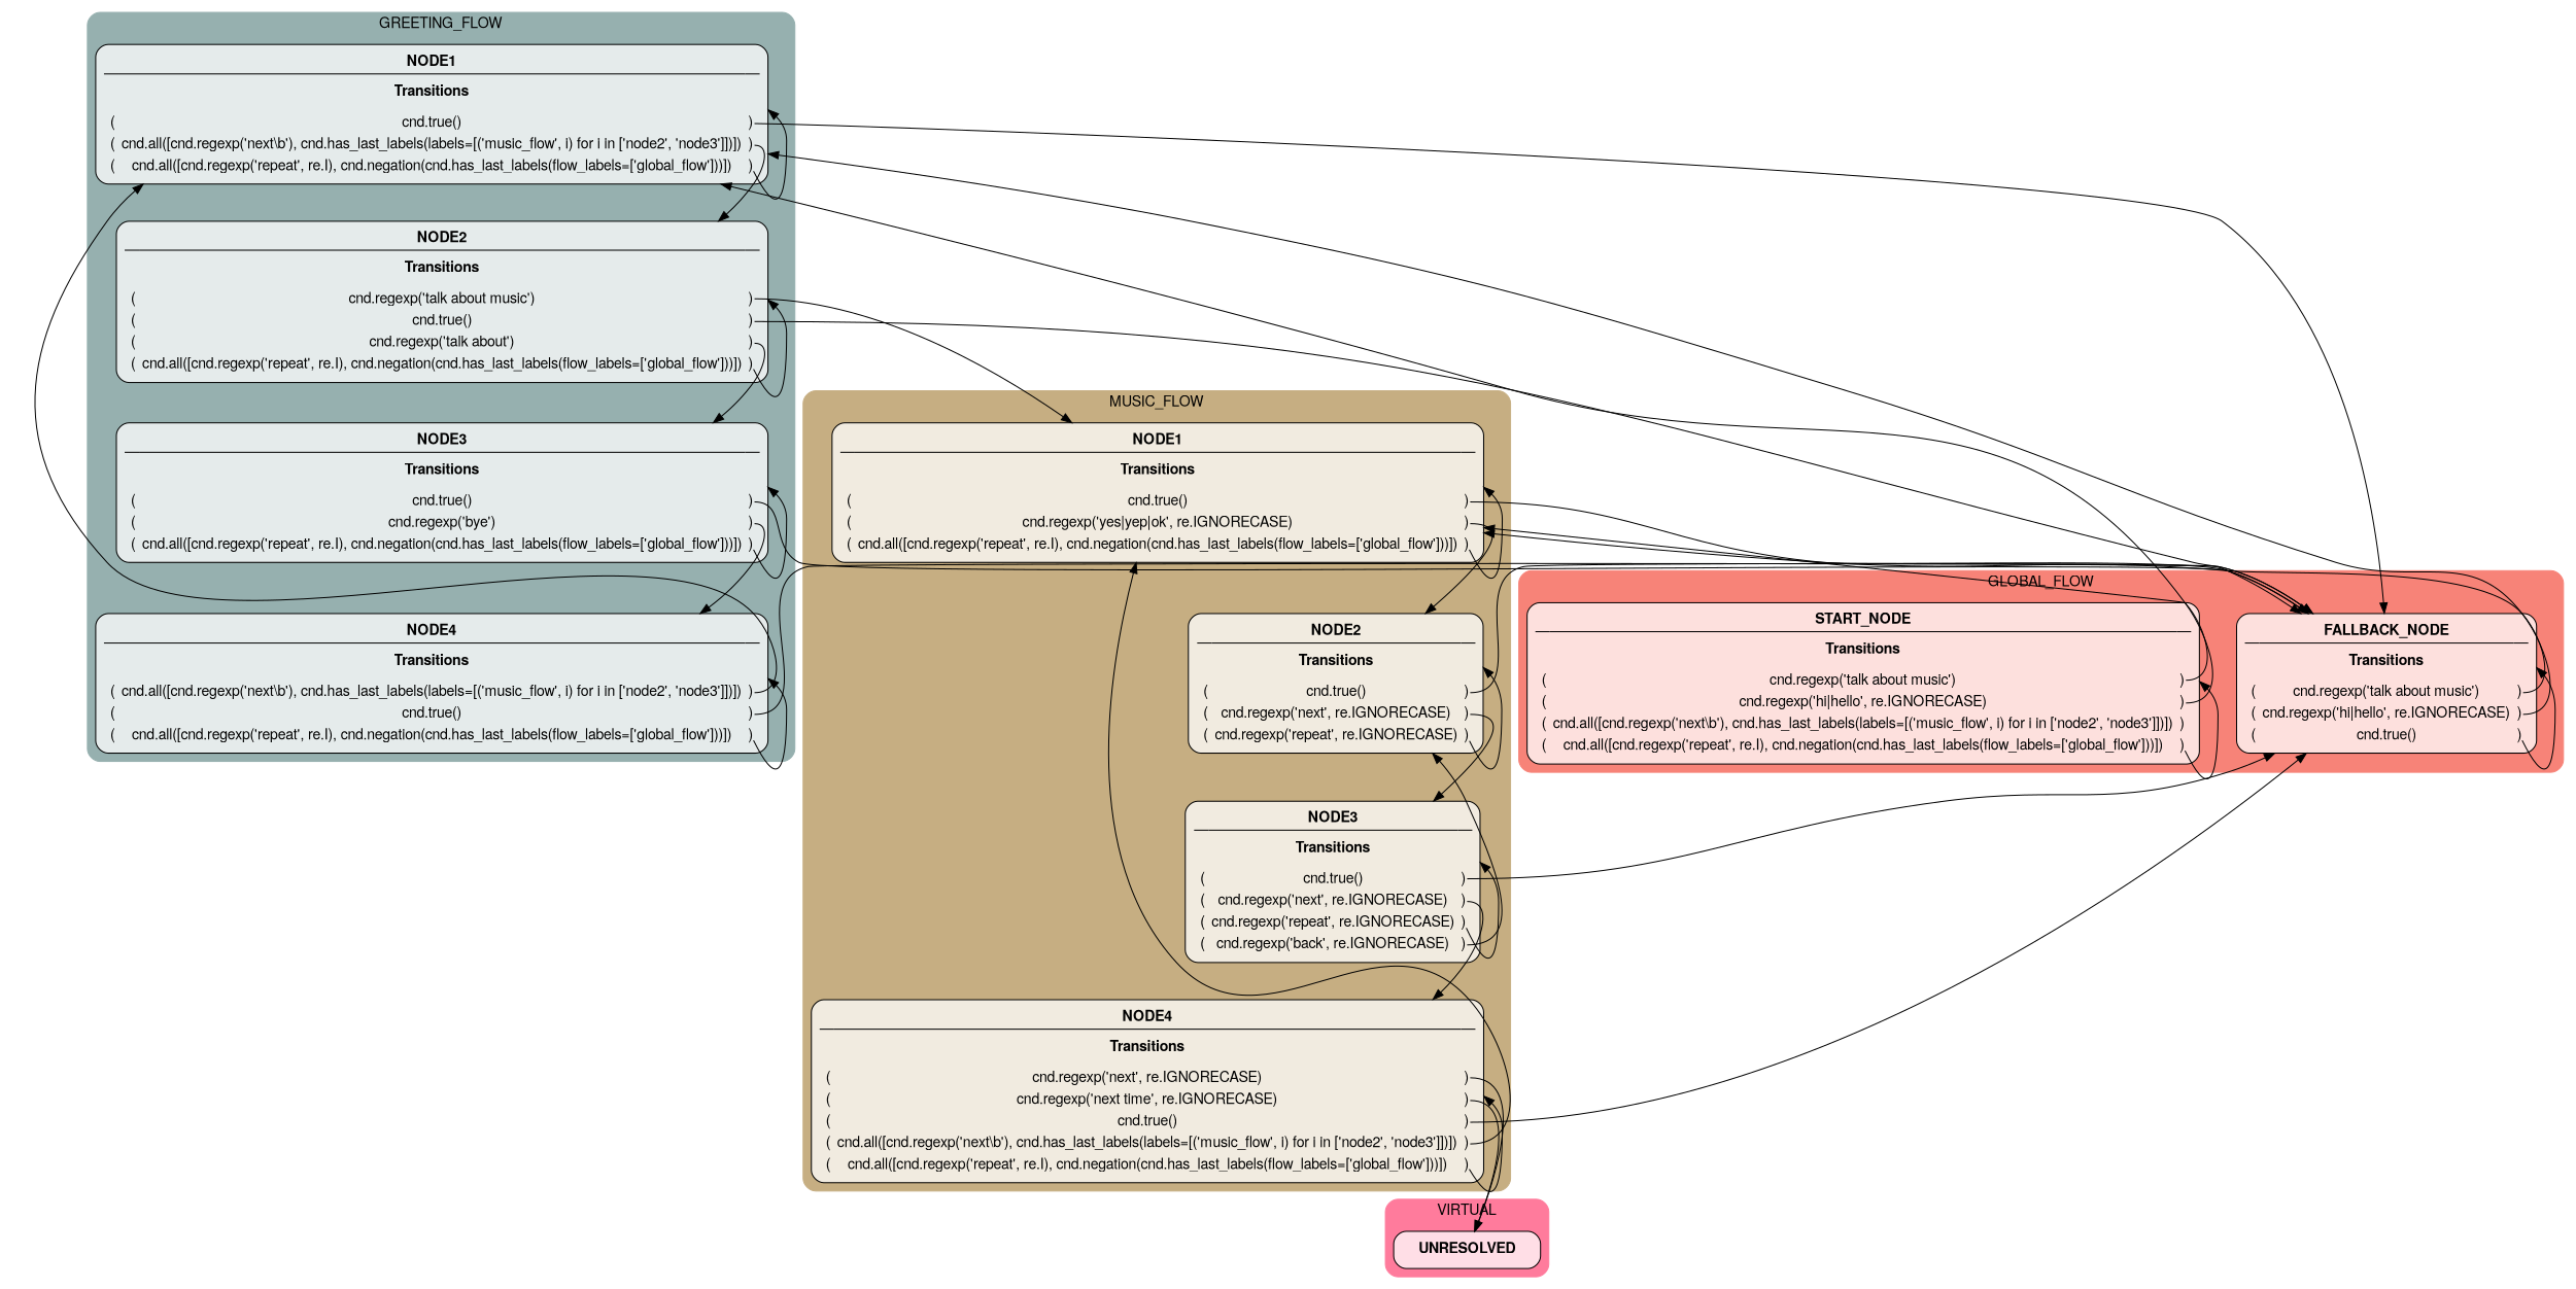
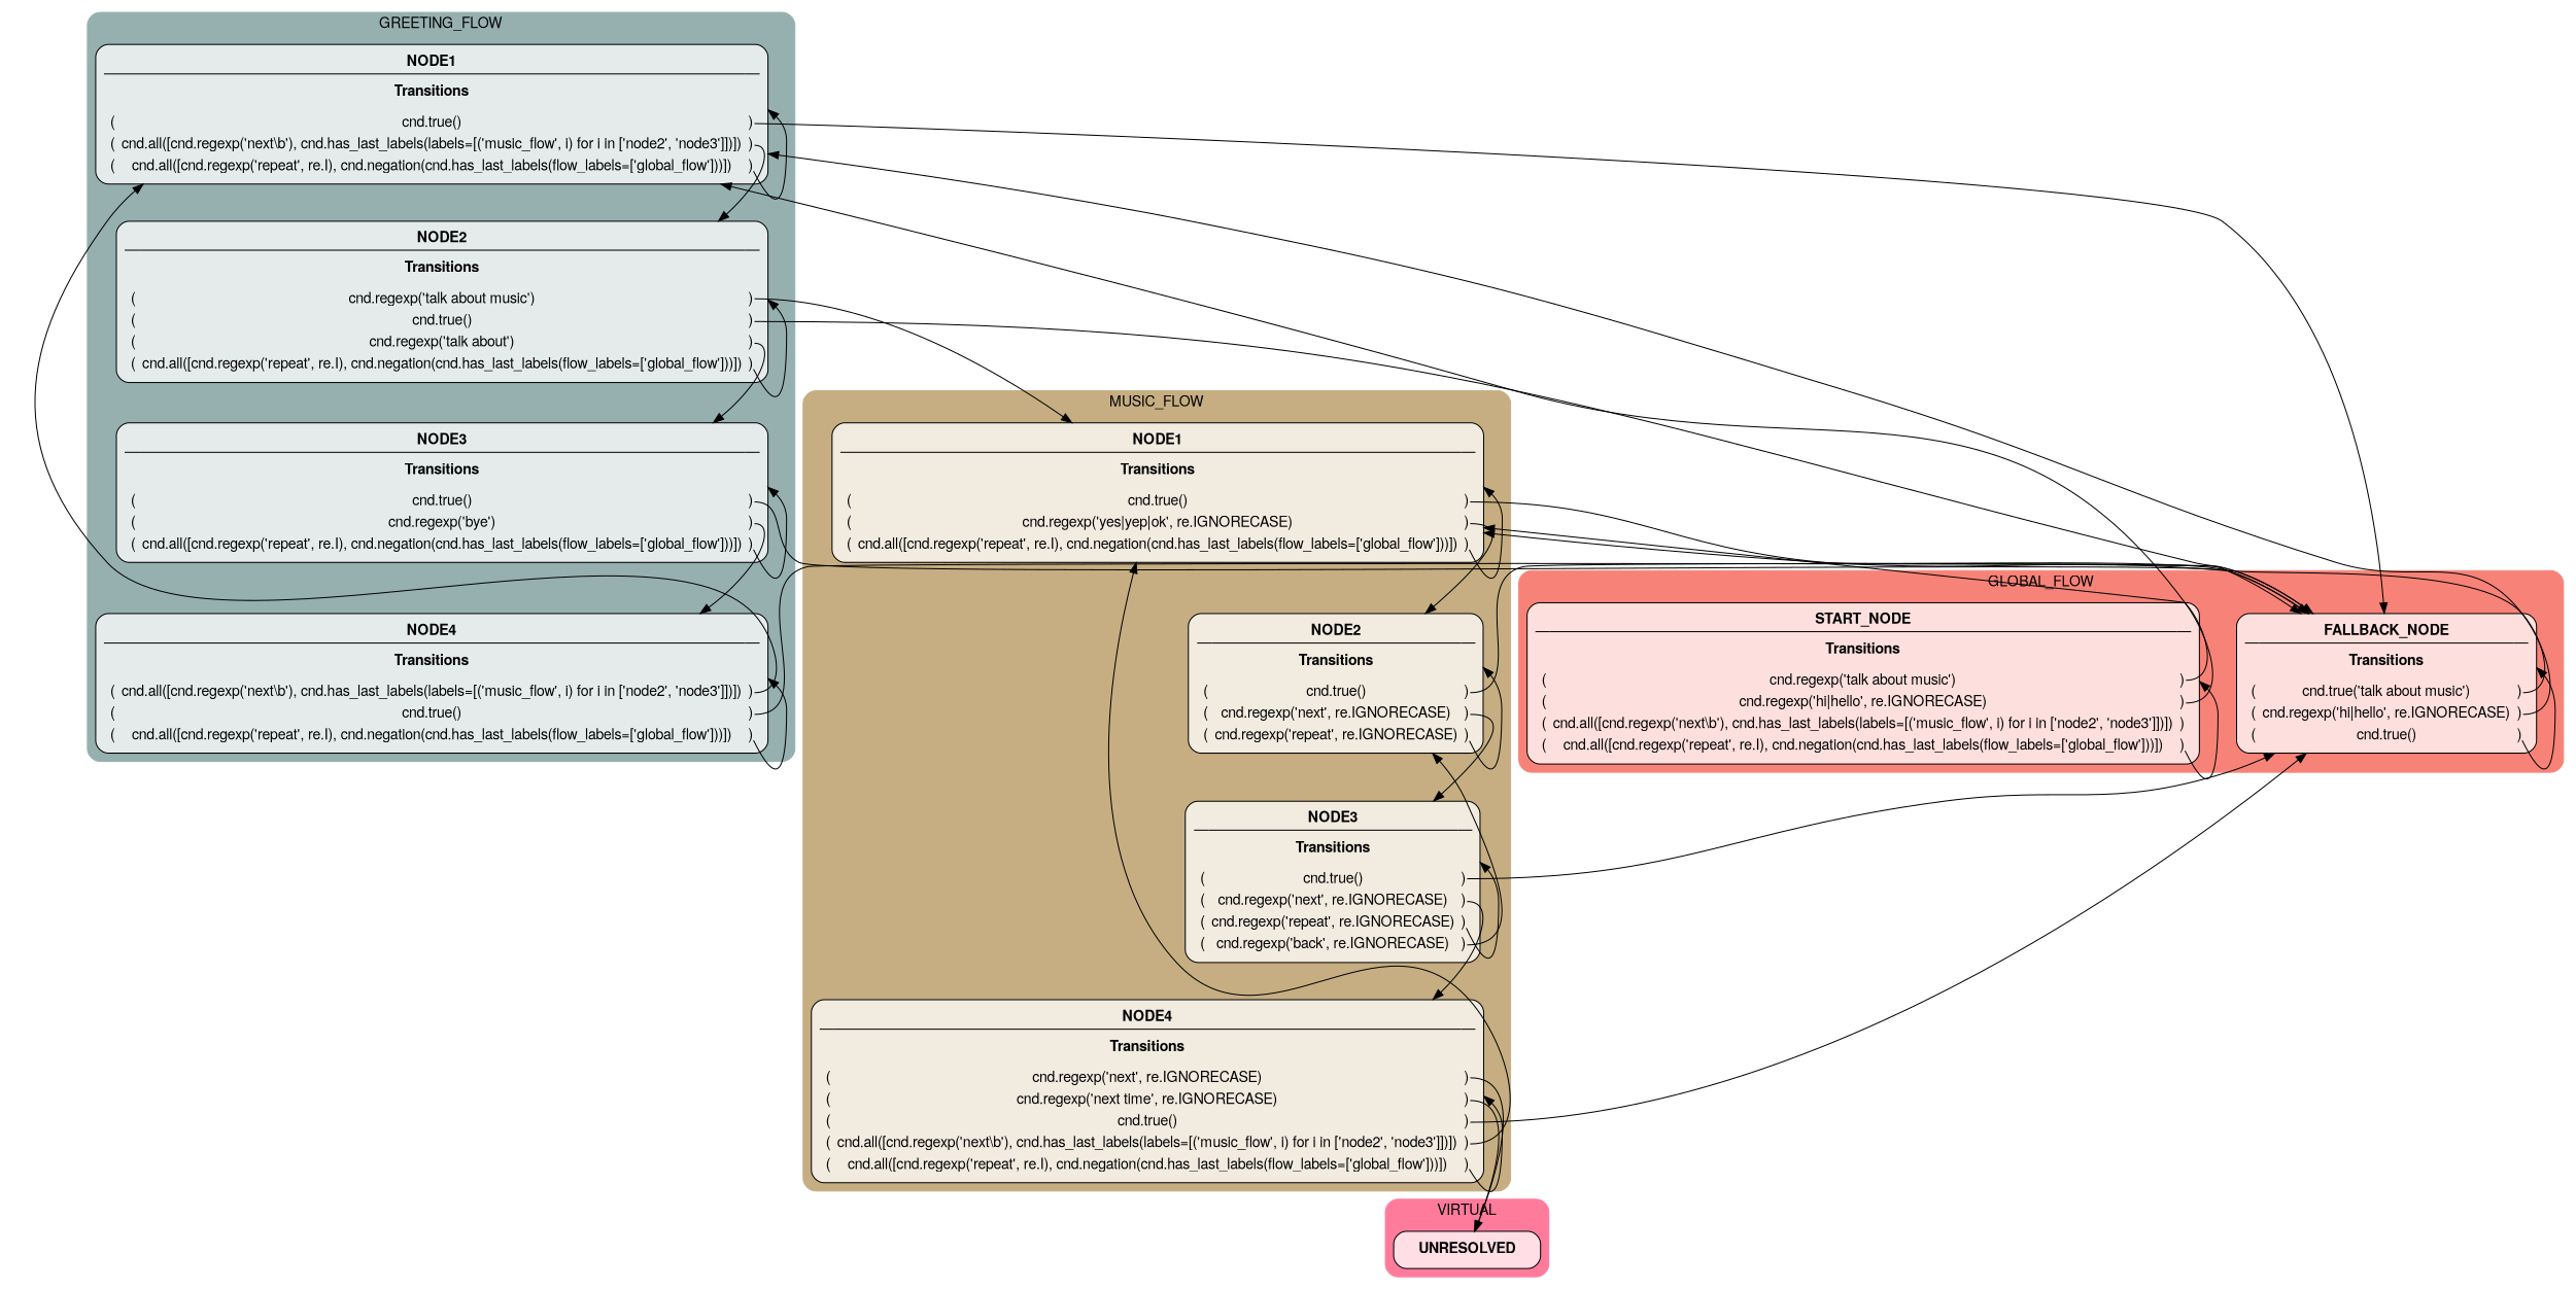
  digraph {
    compound=true
    fontname="Helvetica,Arial,sans-serif"
    splines=true
    node [fillcolor="#ffffffbf" fontname="Helvetica,Arial,sans-serif" shape=box style="rounded, filled"]
    edge [tailport=repeat]
    n1 [label=<<table border="0" cellborder="0" cellspacing="6" cellpadding="0"><tr><td> <br align="left" /></td><td><b>NODE1</b></td><td> <br align="right" /></td></tr><hr/><tr><td><br align="left" /> <br align="left" /></td><td><b>Transitions</b></td><td> <br align="right" /></td></tr><tr><td>(<br align="left" /></td><td>cnd.true()</td><td port="to_fallback">)<br align="right" /></td></tr><tr><td>(<br align="left" /></td><td>cnd.all([cnd.regexp('next\\b'), cnd.has_last_labels(labels=[('music_flow', i) for i in ['node2', 'node3']])])</td><td port="forward">)<br align="right" /></td></tr><tr><td>(<br align="left" /></td><td>cnd.all([cnd.regexp('repeat', re.I), cnd.negation(cnd.has_last_labels(flow_labels=['global_flow']))])</td><td port="repeat">)<br align="right" /></td></tr></table>>]
    n2 [label=<<table border="0" cellborder="0" cellspacing="6" cellpadding="0"><tr><td> <br align="left" /></td><td><b>NODE2</b></td><td> <br align="right" /></td></tr><hr/><tr><td><br align="left" /> <br align="left" /></td><td><b>Transitions</b></td><td> <br align="right" /></td></tr><tr><td>(<br align="left" /></td><td>cnd.regexp('talk about music')</td><td port="('music_flow', 'node1')">)<br align="right" /></td></tr><tr><td>(<br align="left" /></td><td>cnd.true()</td><td port="to_fallback">)<br align="right" /></td></tr><tr><td>(<br align="left" /></td><td>cnd.regexp('talk about')</td><td port="forward">)<br align="right" /></td></tr><tr><td>(<br align="left" /></td><td>cnd.all([cnd.regexp('repeat', re.I), cnd.negation(cnd.has_last_labels(flow_labels=['global_flow']))])</td><td port="repeat">)<br align="right" /></td></tr></table>>]
    n3 [label=<<table border="0" cellborder="0" cellspacing="6" cellpadding="0"><tr><td> <br align="left" /></td><td><b>NODE3</b></td><td> <br align="right" /></td></tr><hr/><tr><td><br align="left" /> <br align="left" /></td><td><b>Transitions</b></td><td> <br align="right" /></td></tr><tr><td>(<br align="left" /></td><td>cnd.true()</td><td port="to_fallback">)<br align="right" /></td></tr><tr><td>(<br align="left" /></td><td>cnd.regexp('bye')</td><td port="forward">)<br align="right" /></td></tr><tr><td>(<br align="left" /></td><td>cnd.all([cnd.regexp('repeat', re.I), cnd.negation(cnd.has_last_labels(flow_labels=['global_flow']))])</td><td port="repeat">)<br align="right" /></td></tr></table>>]
    n4 [label=<<table border="0" cellborder="0" cellspacing="6" cellpadding="0"><tr><td> <br align="left" /></td><td><b>NODE4</b></td><td> <br align="right" /></td></tr><hr/><tr><td><br align="left" /> <br align="left" /></td><td><b>Transitions</b></td><td> <br align="right" /></td></tr><tr><td>(<br align="left" /></td><td>cnd.all([cnd.regexp('next\\b'), cnd.has_last_labels(labels=[('music_flow', i) for i in ['node2', 'node3']])])</td><td port="forward">)<br align="right" /></td></tr><tr><td>(<br align="left" /></td><td>cnd.true()</td><td port="to_fallback">)<br align="right" /></td></tr><tr><td>(<br align="left" /></td><td>cnd.all([cnd.regexp('repeat', re.I), cnd.negation(cnd.has_last_labels(flow_labels=['global_flow']))])</td><td port="repeat">)<br align="right" /></td></tr></table>>]
    n5 [label=<<table border="0" cellborder="0" cellspacing="6" cellpadding="0"><tr><td> <br align="left" /></td><td><b>NODE1</b></td><td> <br align="right" /></td></tr><hr/><tr><td><br align="left" /> <br align="left" /></td><td><b>Transitions</b></td><td> <br align="right" /></td></tr><tr><td>(<br align="left" /></td><td>cnd.true()</td><td port="to_fallback">)<br align="right" /></td></tr><tr><td>(<br align="left" /></td><td>cnd.regexp('yes|yep|ok', re.IGNORECASE)</td><td port="forward">)<br align="right" /></td></tr><tr><td>(<br align="left" /></td><td>cnd.all([cnd.regexp('repeat', re.I), cnd.negation(cnd.has_last_labels(flow_labels=['global_flow']))])</td><td port="repeat">)<br align="right" /></td></tr></table>>]
    n6 [label=<<table border="0" cellborder="0" cellspacing="6" cellpadding="0"><tr><td> <br align="left" /></td><td><b>NODE2</b></td><td> <br align="right" /></td></tr><hr/><tr><td><br align="left" /> <br align="left" /></td><td><b>Transitions</b></td><td> <br align="right" /></td></tr><tr><td>(<br align="left" /></td><td>cnd.true()</td><td port="to_fallback">)<br align="right" /></td></tr><tr><td>(<br align="left" /></td><td>cnd.regexp('next', re.IGNORECASE)</td><td port="forward">)<br align="right" /></td></tr><tr><td>(<br align="left" /></td><td>cnd.regexp('repeat', re.IGNORECASE)</td><td port="repeat">)<br align="right" /></td></tr></table>>]
    n7 [label=<<table border="0" cellborder="0" cellspacing="6" cellpadding="0"><tr><td> <br align="left" /></td><td><b>NODE3</b></td><td> <br align="right" /></td></tr><hr/><tr><td><br align="left" /> <br align="left" /></td><td><b>Transitions</b></td><td> <br align="right" /></td></tr><tr><td>(<br align="left" /></td><td>cnd.true()</td><td port="to_fallback">)<br align="right" /></td></tr><tr><td>(<br align="left" /></td><td>cnd.regexp('next', re.IGNORECASE)</td><td port="forward">)<br align="right" /></td></tr><tr><td>(<br align="left" /></td><td>cnd.regexp('repeat', re.IGNORECASE)</td><td port="repeat">)<br align="right" /></td></tr><tr><td>(<br align="left" /></td><td>cnd.regexp('back', re.IGNORECASE)</td><td port="backward">)<br align="right" /></td></tr></table>>]
    n8 [label=<<table border="0" cellborder="0" cellspacing="6" cellpadding="0"><tr><td> <br align="left" /></td><td><b>NODE4</b></td><td> <br align="right" /></td></tr><hr/><tr><td><br align="left" /> <br align="left" /></td><td><b>Transitions</b></td><td> <br align="right" /></td></tr><tr><td>(<br align="left" /></td><td>cnd.regexp('next', re.IGNORECASE)</td><td port="transitions.greeting_flow_n2_transition">)<br align="right" /></td></tr><tr><td>(<br align="left" /></td><td>cnd.regexp('next time', re.IGNORECASE)</td><td port="transitions.high_priority_node_transition('greeting_flow', 'node4')">)<br align="right" /></td></tr><tr><td>(<br align="left" /></td><td>cnd.true()</td><td port="to_fallback">)<br align="right" /></td></tr><tr><td>(<br align="left" /></td><td>cnd.all([cnd.regexp('next\\b'), cnd.has_last_labels(labels=[('music_flow', i) for i in ['node2', 'node3']])])</td><td port="forward">)<br align="right" /></td></tr><tr><td>(<br align="left" /></td><td>cnd.all([cnd.regexp('repeat', re.I), cnd.negation(cnd.has_last_labels(flow_labels=['global_flow']))])</td><td port="repeat">)<br align="right" /></td></tr></table>>]
-   n9 [label=<<table border="0" cellborder="0" cellspacing="6" cellpadding="0"><tr><td> <br align="left" /></td><td><b>FALLBACK_NODE</b></td><td> <br align="right" /></td></tr><hr/><tr><td><br align="left" /> <br align="left" /></td><td><b>Transitions</b></td><td> <br align="right" /></td></tr><tr><td>(<br align="left" /></td><td>cnd.regexp('talk about music')</td><td port="('music_flow', 'node1')">)<br align="right" /></td></tr><tr><td>(<br align="left" /></td><td>cnd.regexp('hi|hello', re.IGNORECASE)</td><td port="('greeting_flow', 'node1')">)<br align="right" /></td></tr><tr><td>(<br align="left" /></td><td>cnd.true()</td><td port="repeat">)<br align="right" /></td></tr></table>>]
+   n9 [label=<<table border="0" cellborder="0" cellspacing="6" cellpadding="0"><tr><td> <br align="left" /></td><td><b>FALLBACK_NODE</b></td><td> <br align="right" /></td></tr><hr/><tr><td><br align="left" /> <br align="left" /></td><td><b>Transitions</b></td><td> <br align="right" /></td></tr><tr><td>(<br align="left" /></td><td>cnd.true('talk about music')</td><td port="('music_flow', 'node1')">)<br align="right" /></td></tr><tr><td>(<br align="left" /></td><td>cnd.regexp('hi|hello', re.IGNORECASE)</td><td port="('greeting_flow', 'node1')">)<br align="right" /></td></tr><tr><td>(<br align="left" /></td><td>cnd.true()</td><td port="repeat">)<br align="right" /></td></tr></table>>]
    n10 [label=<<table border="0" cellborder="0" cellspacing="6" cellpadding="0"><tr><td> <br align="left" /></td><td><b>START_NODE</b></td><td> <br align="right" /></td></tr><hr/><tr><td><br align="left" /> <br align="left" /></td><td><b>Transitions</b></td><td> <br align="right" /></td></tr><tr><td>(<br align="left" /></td><td>cnd.regexp('talk about music')</td><td port="('music_flow', 'node1')">)<br align="right" /></td></tr><tr><td>(<br align="left" /></td><td>cnd.regexp('hi|hello', re.IGNORECASE)</td><td port="('greeting_flow', 'node1')">)<br align="right" /></td></tr><tr><td>(<br align="left" /></td><td>cnd.all([cnd.regexp('next\\b'), cnd.has_last_labels(labels=[('music_flow', i) for i in ['node2', 'node3']])])</td><td port="forward">)<br align="right" /></td></tr><tr><td>(<br align="left" /></td><td>cnd.all([cnd.regexp('repeat', re.I), cnd.negation(cnd.has_last_labels(flow_labels=['global_flow']))])</td><td port="repeat">)<br align="right" /></td></tr></table>>]
    n11 [label=<<table border="0" cellborder="0" cellspacing="6" cellpadding="0"><tr><td> <br align="left" /></td><td><b>UNRESOLVED</b></td><td> <br align="right" /></td></tr></table>>]
    subgraph cluster_1 {
      color="#96b0af"
      label=GREETING_FLOW
      style="rounded, filled"
      n1
      n2
      n3
      n4
    }
    subgraph cluster_2 {
      color="#c6ae82"
      label=MUSIC_FLOW
      style="rounded, filled"
      n5
      n6
      n7
      n8
    }
    subgraph cluster_3 {
      color="#f78378"
      label=GLOBAL_FLOW
      style="rounded, filled"
      n9
      n10
    }
    subgraph cluster_4 {
      color="#ff7b9c"
      label=VIRTUAL
      style="rounded, filled"
      n11
    }
    n1 -> n1
    n1 -> n2 [tailport=forward]
    n1 -> n9 [tailport=to_fallback]
    n2 -> n2
    n2 -> n3 [tailport=forward]
    n2 -> n5 [tailport="('music_flow', 'node1')"]
    n2 -> n9 [tailport=to_fallback]
    n3 -> n3
    n3 -> n4 [tailport=forward]
    n3 -> n9 [tailport=to_fallback]
    n4 -> n1 [tailport=forward]
    n4 -> n4
    n4 -> n9 [tailport=to_fallback]
    n5 -> n5
    n5 -> n6 [tailport=forward]
    n5 -> n9 [tailport=to_fallback]
    n6 -> n6
    n6 -> n7 [tailport=forward]
    n6 -> n9 [tailport=to_fallback]
    n7 -> n6 [tailport=backward]
    n7 -> n7
    n7 -> n8 [tailport=forward]
    n7 -> n9 [tailport=to_fallback]
    n8 -> n5 [tailport=forward]
    n8 -> n8
    n8 -> n9 [tailport=to_fallback]
    n8 -> n11 [tailport="transitions.greeting_flow_n2_transition"]
    n8 -> n11 [tailport="transitions.high_priority_node_transition('greeting_flow', 'node4')"]
    n9 -> n1 [tailport="('greeting_flow', 'node1')"]
    n9 -> n5 [tailport="('music_flow', 'node1')"]
    n9 -> n9
    n10 -> n1 [tailport="('greeting_flow', 'node1')"]
    n10 -> n5 [tailport="('music_flow', 'node1')"]
    n10 -> n10
  }
